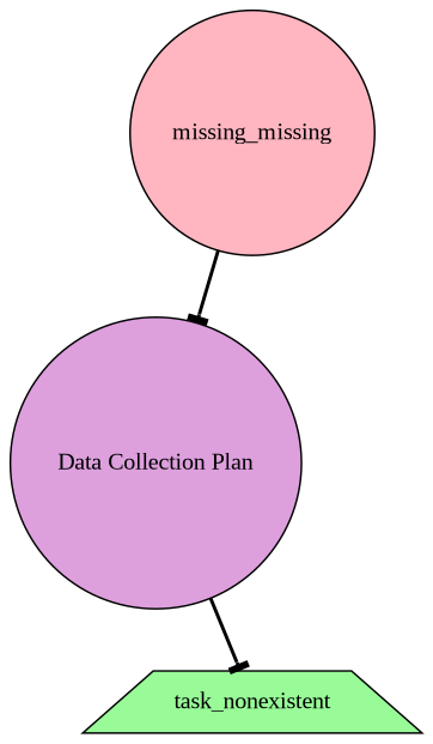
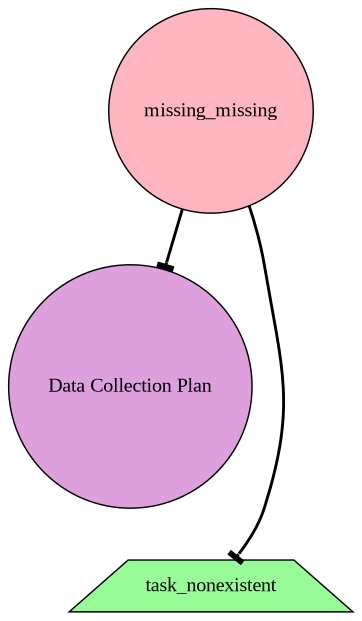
  digraph {
    fontname="Liberation Serif"
    node [fontname="Liberation Serif" shape=circle style=filled]
    edge [arrowhead=tee fontname="Liberation Serif" style=bold]
    n1 [fillcolor=plum label="Data Collection Plan" type=plan]
    task_nonexistent [fillcolor=palegreen shape=trapezium]
    n3 [fillcolor=lightpink label=missing_missing]
-   n1 -> task_nonexistent
+   n3 -> task_nonexistent
    n3 -> n1
  }
